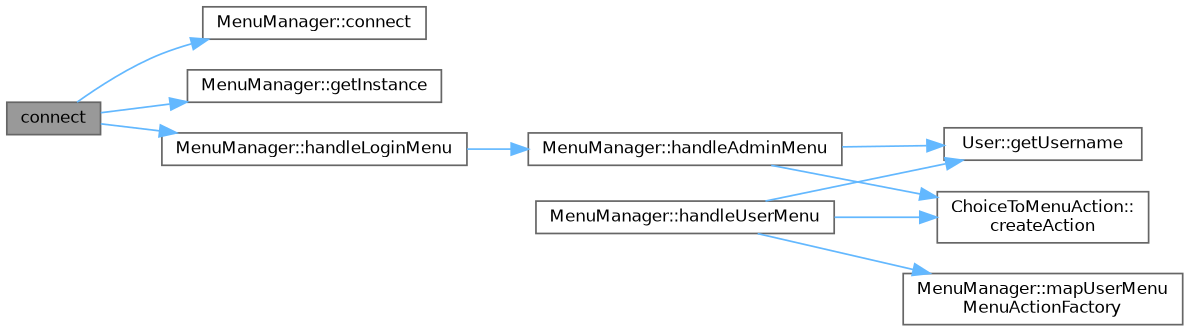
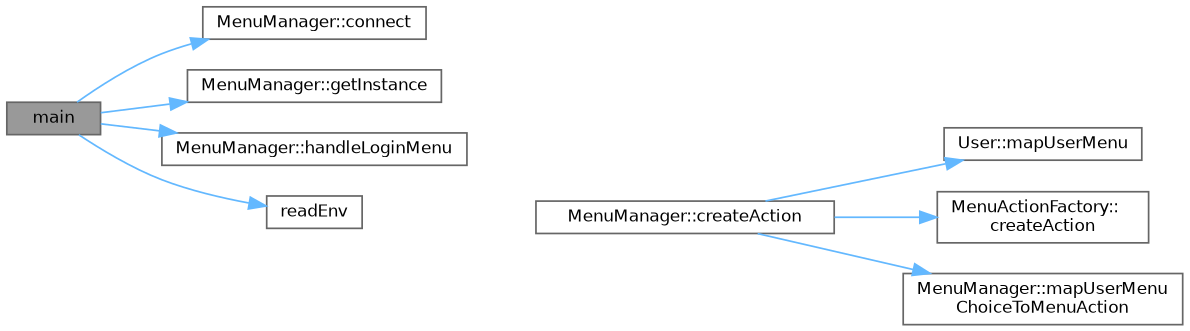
  digraph {
    rankdir=LR
    node [color=grey40 fillcolor=white fontname=Helvetica fontsize=10 shape=box style=filled]
    edge [color=steelblue1 fontname=Helvetica fontsize=10 labelfontname=Helvetica labelfontsize=10 style=solid]
-   n1 [color=gray40 fillcolor=grey60 fontcolor=black height=0.2 label=connect width=0.4]
+   n1 [color=gray40 fillcolor=grey60 fontcolor=black height=0.2 label=main width=0.4]
    n2 [height=0.2 label="MenuManager::connect" width=0.4]
    n3 [height=0.2 label="MenuManager::getInstance" width=0.4]
    n4 [height=0.2 label="MenuManager::handleLoginMenu" width=0.4]
-   n6 [height=0.2 label="MenuManager::handleAdminMenu" width=0.4]
-   n7 [height=0.2 label="ChoiceToMenuAction::\lcreateAction" width=0.4]
-   n8 [height=0.2 label="User::getUsername" width=0.4]
-   n9 [height=0.2 label="MenuManager::handleUserMenu" width=0.4]
-   n10 [height=0.2 label="MenuManager::mapUserMenu\lMenuActionFactory" width=0.4]
+   n5 [height=0.2 label=readEnv width=0.4]
+   n7 [height=0.2 label="MenuActionFactory::\lcreateAction" width=0.4]
+   n8 [height=0.2 label="User::mapUserMenu" width=0.4]
+   n9 [height=0.2 label="MenuManager::createAction" width=0.4]
+   n10 [height=0.2 label="MenuManager::mapUserMenu\lChoiceToMenuAction" width=0.4]
    n1 -> n2
    n1 -> n3
    n1 -> n4
-   n4 -> n6
-   n6 -> n7
-   n6 -> n8
+   n1 -> n5
    n9 -> n7
    n9 -> n8
    n9 -> n10
  }
